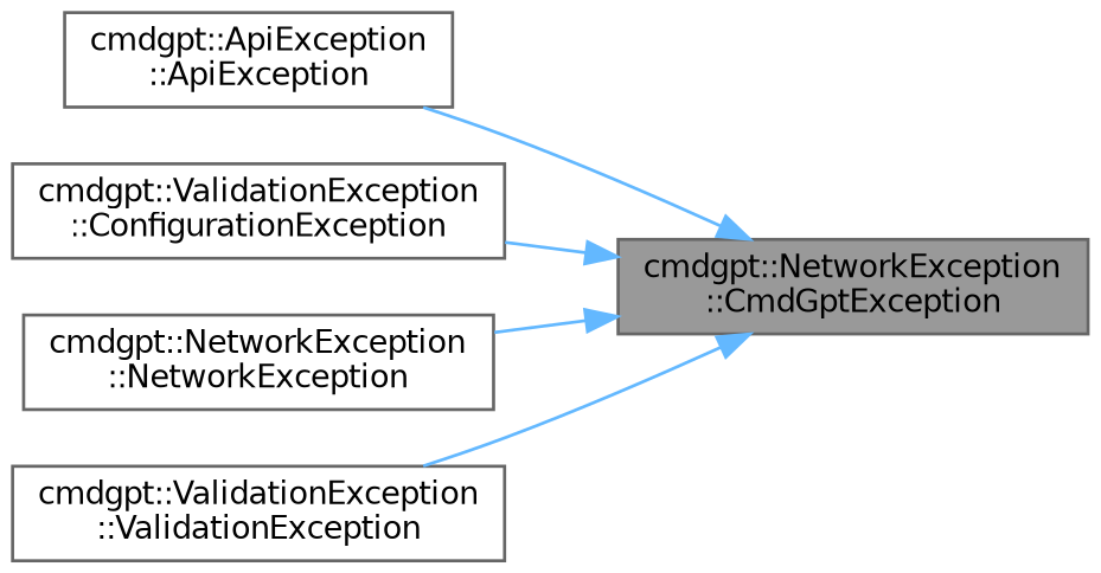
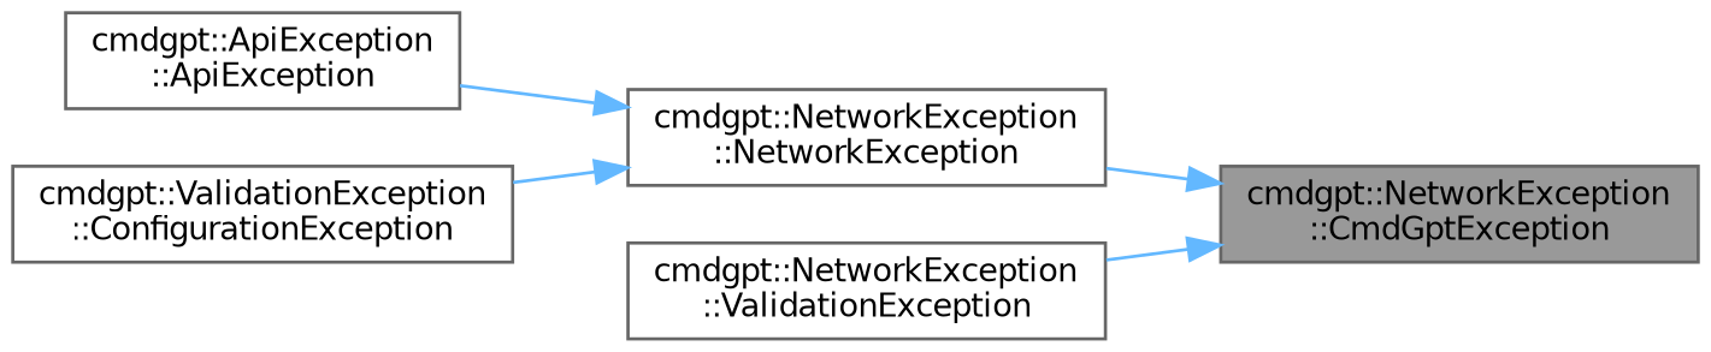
  digraph {
    fontname="DejaVu Sans"
    rankdir=RL
    node [color=grey40 fillcolor=white fontname="DejaVu Sans" fontsize=10 shape=box style=filled]
    edge [color=steelblue1 dir=back fontname="DejaVu Sans" fontsize=10 labelfontname=Helvetica labelfontsize=10 style=solid]
    n1 [color=gray40 fillcolor=grey60 fontcolor=black height=0.2 label="cmdgpt::NetworkException\l::CmdGptException" width=0.4]
    n2 [height=0.2 label="cmdgpt::ApiException\l::ApiException" width=0.4]
    n3 [height=0.2 label="cmdgpt::ValidationException\l::ConfigurationException" width=0.4]
    n4 [height=0.2 label="cmdgpt::NetworkException\l::NetworkException" width=0.4]
-   n5 [height=0.2 label="cmdgpt::ValidationException\l::ValidationException" width=0.4]
-   n1 -> n2
-   n1 -> n3
+   n5 [height=0.2 label="cmdgpt::NetworkException\l::ValidationException" width=0.4]
+   n4 -> n2
+   n4 -> n3
    n1 -> n4
    n1 -> n5
  }
